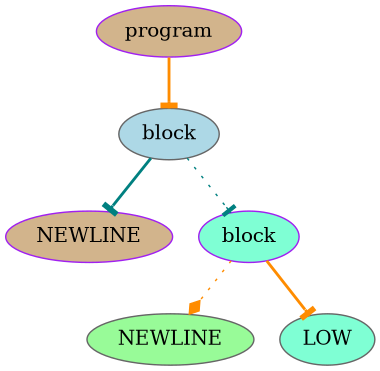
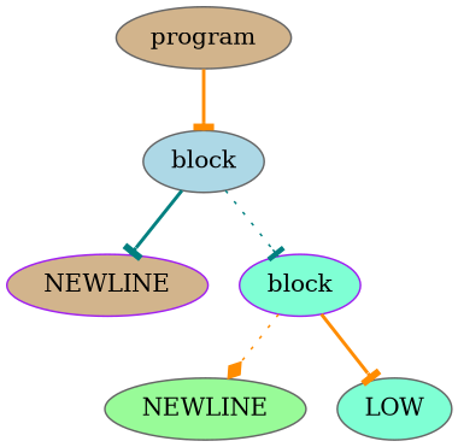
  digraph {
    ordering=out
    node [style=filled fillcolor=tan color=gray40]
    edge [color=darkorange style=bold arrowhead=tee]
-   n1 [label=program color=purple]
+   n1 [label=program]
    n2 [label=block fillcolor=lightblue]
    n3 [label=NEWLINE color=purple]
    n4 [label=block fillcolor=aquamarine color=purple]
    n5 [label=NEWLINE fillcolor=palegreen]
    n6 [label=LOW fillcolor=aquamarine]
    n1 -> n2
    n2 -> n3 [color=teal]
    n2 -> n4 [color=teal style=dotted]
    n4 -> n5 [style=dotted arrowhead=diamond]
    n4 -> n6
  }
